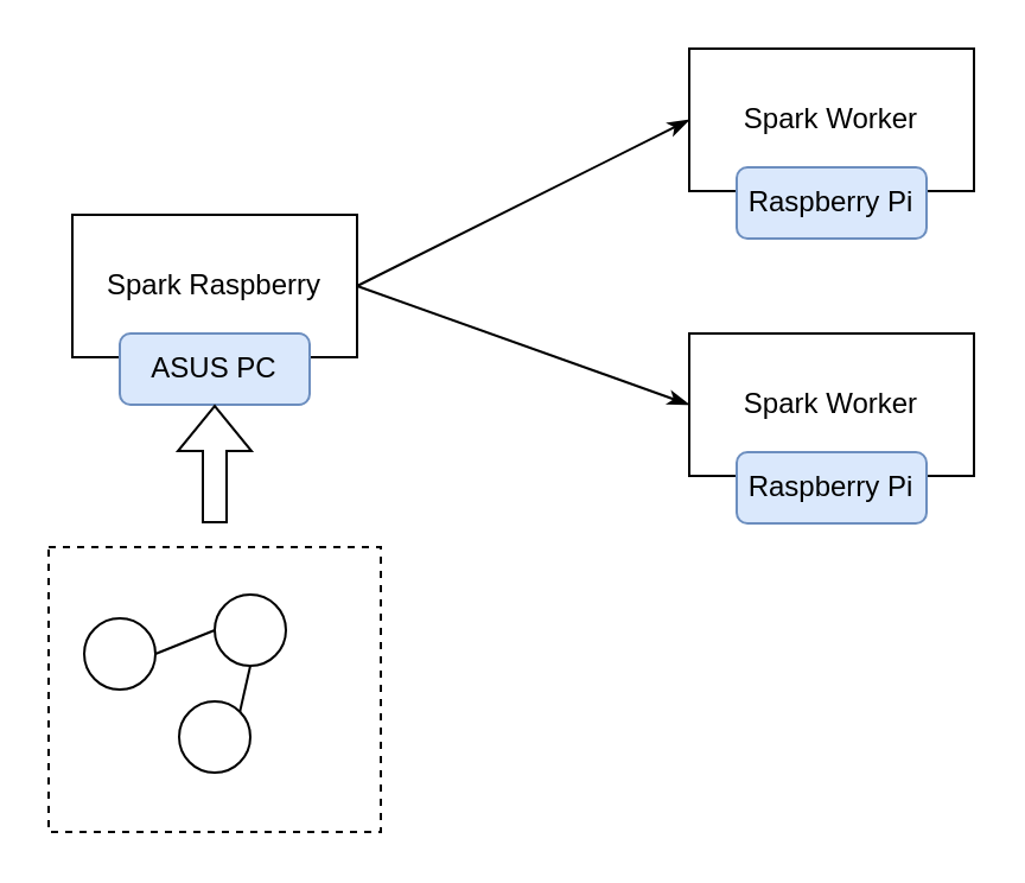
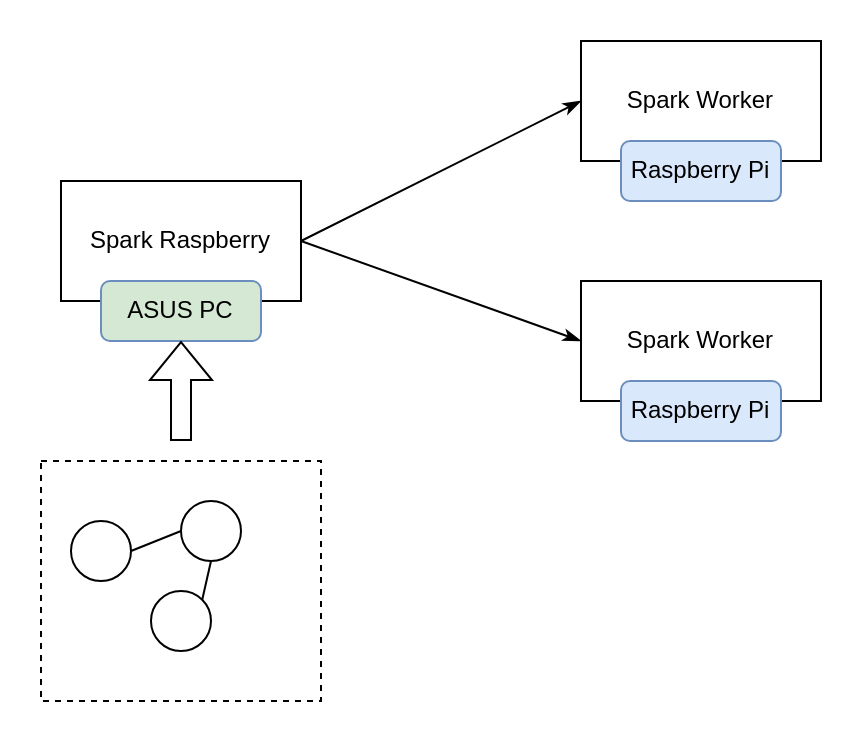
  <mxCell id="0" />
  <mxCell id="1" parent="0" />
  <mxCell id="2" value="" style="rounded=0;whiteSpace=wrap;html=1;fillColor=none;dashed=1;" vertex="1" parent="1"><mxGeometry x="20" y="230" width="140" height="120" as="geometry" /></mxCell>
  <mxCell id="3" style="rounded=0;orthogonalLoop=1;jettySize=auto;html=1;exitX=1;exitY=0.5;exitDx=0;exitDy=0;entryX=0;entryY=0.5;entryDx=0;entryDy=0;endArrow=classicThin;endFill=1;" edge="1" parent="1" source="4" target="6"><mxGeometry relative="1" as="geometry" /></mxCell>
  <mxCell id="4" value="Spark Raspberry" style="rounded=0;whiteSpace=wrap;html=1;" vertex="1" parent="1"><mxGeometry x="30" y="90" width="120" height="60" as="geometry" /></mxCell>
- <mxCell id="5" value="ASUS PC" style="rounded=1;whiteSpace=wrap;html=1;fillColor=#dae8fc;strokeColor=#6c8ebf;" vertex="1" parent="1"><mxGeometry x="50" y="140" width="80" height="30" as="geometry" /></mxCell>
+ <mxCell id="5" value="ASUS PC" style="rounded=1;whiteSpace=wrap;html=1;fillColor=#d5e8d4;strokeColor=#6c8ebf;" vertex="1" parent="1"><mxGeometry x="50" y="140" width="80" height="30" as="geometry" /></mxCell>
  <mxCell id="6" value="Spark Worker" style="rounded=0;whiteSpace=wrap;html=1;" vertex="1" parent="1"><mxGeometry x="290" y="20" width="120" height="60" as="geometry" /></mxCell>
  <mxCell id="7" value="Spark Worker" style="rounded=0;whiteSpace=wrap;html=1;" vertex="1" parent="1"><mxGeometry x="290" y="140" width="120" height="60" as="geometry" /></mxCell>
  <mxCell id="8" value="Raspberry Pi" style="rounded=1;whiteSpace=wrap;html=1;fillColor=#dae8fc;strokeColor=#6c8ebf;" vertex="1" parent="1"><mxGeometry x="310" y="70" width="80" height="30" as="geometry" /></mxCell>
  <mxCell id="9" value="Raspberry Pi" style="rounded=1;whiteSpace=wrap;html=1;fillColor=#dae8fc;strokeColor=#6c8ebf;" vertex="1" parent="1"><mxGeometry x="310" y="190" width="80" height="30" as="geometry" /></mxCell>
  <mxCell id="10" style="rounded=0;orthogonalLoop=1;jettySize=auto;html=1;exitX=1;exitY=0.5;exitDx=0;exitDy=0;entryX=0;entryY=0.5;entryDx=0;entryDy=0;endArrow=classicThin;endFill=1;" edge="1" parent="1" source="4" target="7"><mxGeometry relative="1" as="geometry"><mxPoint x="160" y="130" as="sourcePoint" /><mxPoint x="300" y="60" as="targetPoint" /></mxGeometry></mxCell>
  <mxCell id="11" value="" style="shape=flexArrow;endArrow=classic;html=1;rounded=0;entryX=0.5;entryY=1;entryDx=0;entryDy=0;" edge="1" parent="1" target="5"><mxGeometry width="50" height="50" relative="1" as="geometry"><mxPoint x="90" y="220" as="sourcePoint" /><mxPoint x="380" y="120" as="targetPoint" /></mxGeometry></mxCell>
  <mxCell id="12" style="edgeStyle=none;rounded=0;orthogonalLoop=1;jettySize=auto;html=1;exitX=1;exitY=0.5;exitDx=0;exitDy=0;entryX=0;entryY=0.5;entryDx=0;entryDy=0;endArrow=none;endFill=0;" edge="1" parent="1" source="13" target="16"><mxGeometry relative="1" as="geometry" /></mxCell>
  <mxCell id="13" value="" style="ellipse;whiteSpace=wrap;html=1;aspect=fixed;" vertex="1" parent="1"><mxGeometry x="35" y="260" width="30" height="30" as="geometry" /></mxCell>
  <mxCell id="14" value="" style="ellipse;whiteSpace=wrap;html=1;aspect=fixed;" vertex="1" parent="1"><mxGeometry x="75" y="295" width="30" height="30" as="geometry" /></mxCell>
  <mxCell id="15" style="edgeStyle=none;rounded=0;orthogonalLoop=1;jettySize=auto;html=1;exitX=0.5;exitY=1;exitDx=0;exitDy=0;entryX=1;entryY=0;entryDx=0;entryDy=0;endArrow=none;endFill=0;" edge="1" parent="1" source="16" target="14"><mxGeometry relative="1" as="geometry" /></mxCell>
  <mxCell id="16" value="" style="ellipse;whiteSpace=wrap;html=1;aspect=fixed;" vertex="1" parent="1"><mxGeometry x="90" y="250" width="30" height="30" as="geometry" /></mxCell>
